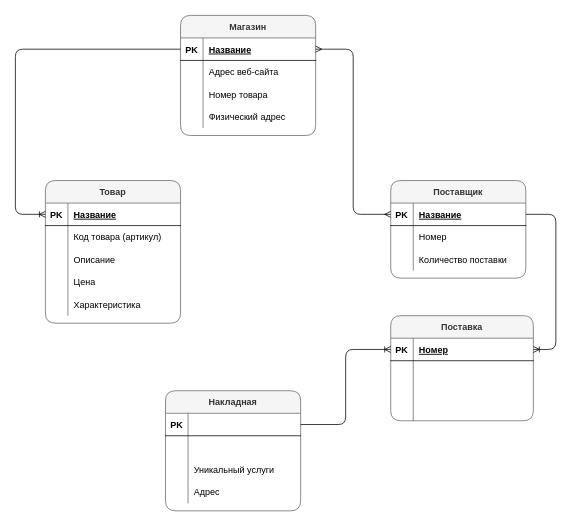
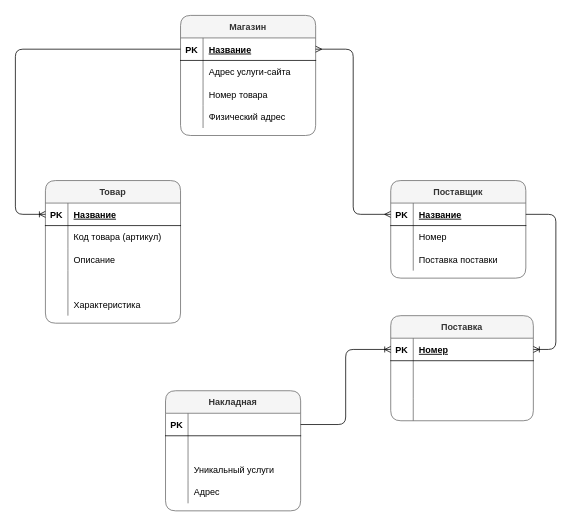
  <mxCell id="0" />
  <mxCell id="1" parent="0" />
  <mxCell id="2" value="Поставщик" style="shape=table;startSize=30;container=1;collapsible=1;childLayout=tableLayout;fixedRows=1;rowLines=0;fontStyle=1;align=center;resizeLast=1;swimlaneFillColor=#ffffff;fillColor=#f5f5f5;strokeColor=#666666;fontColor=#333333;rounded=1;labelBackgroundColor=none;" vertex="1" parent="1"><mxGeometry x="520" y="240" width="180" height="130" as="geometry" /></mxCell>
  <mxCell id="3" value="" style="shape=partialRectangle;collapsible=0;dropTarget=0;pointerEvents=0;fillColor=none;top=0;left=0;bottom=1;right=0;points=[[0,0.5],[1,0.5]];portConstraint=eastwest;" vertex="1" parent="2"><mxGeometry y="30" width="180" height="30" as="geometry" /></mxCell>
  <mxCell id="4" value="PK" style="shape=partialRectangle;connectable=0;fillColor=none;top=0;left=0;bottom=0;right=0;fontStyle=1;overflow=hidden;" vertex="1" parent="3"><mxGeometry width="30" height="30" as="geometry" /></mxCell>
  <mxCell id="5" value="Название" style="shape=partialRectangle;connectable=0;fillColor=none;top=0;left=0;bottom=0;right=0;align=left;spacingLeft=6;fontStyle=5;overflow=hidden;" vertex="1" parent="3"><mxGeometry x="30" width="150" height="30" as="geometry" /></mxCell>
  <mxCell id="6" value="" style="shape=partialRectangle;collapsible=0;dropTarget=0;pointerEvents=0;fillColor=none;top=0;left=0;bottom=0;right=0;points=[[0,0.5],[1,0.5]];portConstraint=eastwest;" vertex="1" parent="2"><mxGeometry y="60" width="180" height="30" as="geometry" /></mxCell>
  <mxCell id="7" value="" style="shape=partialRectangle;connectable=0;fillColor=none;top=0;left=0;bottom=0;right=0;editable=1;overflow=hidden;" vertex="1" parent="6"><mxGeometry width="30" height="30" as="geometry" /></mxCell>
  <mxCell id="8" value="Номер" style="shape=partialRectangle;connectable=0;fillColor=none;top=0;left=0;bottom=0;right=0;align=left;spacingLeft=6;overflow=hidden;" vertex="1" parent="6"><mxGeometry x="30" width="150" height="30" as="geometry" /></mxCell>
  <mxCell id="9" value="" style="shape=partialRectangle;collapsible=0;dropTarget=0;pointerEvents=0;fillColor=none;top=0;left=0;bottom=0;right=0;points=[[0,0.5],[1,0.5]];portConstraint=eastwest;" vertex="1" parent="2"><mxGeometry y="90" width="180" height="30" as="geometry" /></mxCell>
  <mxCell id="10" value="" style="shape=partialRectangle;connectable=0;fillColor=none;top=0;left=0;bottom=0;right=0;editable=1;overflow=hidden;" vertex="1" parent="9"><mxGeometry width="30" height="30" as="geometry" /></mxCell>
- <mxCell id="11" value="Количество поставки" style="shape=partialRectangle;connectable=0;fillColor=none;top=0;left=0;bottom=0;right=0;align=left;spacingLeft=6;overflow=hidden;" vertex="1" parent="9"><mxGeometry x="30" width="150" height="30" as="geometry" /></mxCell>
+ <mxCell id="11" value="Поставка поставки" style="shape=partialRectangle;connectable=0;fillColor=none;top=0;left=0;bottom=0;right=0;align=left;spacingLeft=6;overflow=hidden;" vertex="1" parent="9"><mxGeometry x="30" width="150" height="30" as="geometry" /></mxCell>
  <mxCell id="12" value="Товар" style="shape=table;startSize=30;container=1;collapsible=1;childLayout=tableLayout;fixedRows=1;rowLines=0;fontStyle=1;align=center;resizeLast=1;swimlaneFillColor=#ffffff;rounded=1;fillColor=#f5f5f5;strokeColor=#666666;fontColor=#333333;" vertex="1" parent="1"><mxGeometry x="60" y="240" width="180" height="190" as="geometry" /></mxCell>
  <mxCell id="13" value="" style="shape=partialRectangle;collapsible=0;dropTarget=0;pointerEvents=0;fillColor=none;top=0;left=0;bottom=1;right=0;points=[[0,0.5],[1,0.5]];portConstraint=eastwest;" vertex="1" parent="12"><mxGeometry y="30" width="180" height="30" as="geometry" /></mxCell>
  <mxCell id="14" value="PK" style="shape=partialRectangle;connectable=0;fillColor=none;top=0;left=0;bottom=0;right=0;fontStyle=1;overflow=hidden;" vertex="1" parent="13"><mxGeometry width="30" height="30" as="geometry" /></mxCell>
  <mxCell id="15" value="Название" style="shape=partialRectangle;connectable=0;fillColor=none;top=0;left=0;bottom=0;right=0;align=left;spacingLeft=6;fontStyle=5;overflow=hidden;" vertex="1" parent="13"><mxGeometry x="30" width="150" height="30" as="geometry" /></mxCell>
  <mxCell id="16" value="" style="shape=partialRectangle;collapsible=0;dropTarget=0;pointerEvents=0;fillColor=none;top=0;left=0;bottom=0;right=0;points=[[0,0.5],[1,0.5]];portConstraint=eastwest;" vertex="1" parent="12"><mxGeometry y="60" width="180" height="30" as="geometry" /></mxCell>
  <mxCell id="17" value="" style="shape=partialRectangle;connectable=0;fillColor=none;top=0;left=0;bottom=0;right=0;editable=1;overflow=hidden;" vertex="1" parent="16"><mxGeometry width="30" height="30" as="geometry" /></mxCell>
  <mxCell id="18" value="Код товара (артикул)" style="shape=partialRectangle;connectable=0;fillColor=none;top=0;left=0;bottom=0;right=0;align=left;spacingLeft=6;overflow=hidden;" vertex="1" parent="16"><mxGeometry x="30" width="150" height="30" as="geometry" /></mxCell>
  <mxCell id="19" value="" style="shape=partialRectangle;collapsible=0;dropTarget=0;pointerEvents=0;fillColor=none;top=0;left=0;bottom=0;right=0;points=[[0,0.5],[1,0.5]];portConstraint=eastwest;" vertex="1" parent="12"><mxGeometry y="90" width="180" height="30" as="geometry" /></mxCell>
  <mxCell id="20" value="" style="shape=partialRectangle;connectable=0;fillColor=none;top=0;left=0;bottom=0;right=0;editable=1;overflow=hidden;" vertex="1" parent="19"><mxGeometry width="30" height="30" as="geometry" /></mxCell>
  <mxCell id="21" value="Описание" style="shape=partialRectangle;connectable=0;fillColor=none;top=0;left=0;bottom=0;right=0;align=left;spacingLeft=6;overflow=hidden;" vertex="1" parent="19"><mxGeometry x="30" width="150" height="30" as="geometry" /></mxCell>
  <mxCell id="22" value="" style="shape=partialRectangle;collapsible=0;dropTarget=0;pointerEvents=0;fillColor=none;top=0;left=0;bottom=0;right=0;points=[[0,0.5],[1,0.5]];portConstraint=eastwest;" vertex="1" parent="12"><mxGeometry y="120" width="180" height="30" as="geometry" /></mxCell>
  <mxCell id="23" value="" style="shape=partialRectangle;connectable=0;fillColor=none;top=0;left=0;bottom=0;right=0;editable=1;overflow=hidden;" vertex="1" parent="22"><mxGeometry width="30" height="30" as="geometry" /></mxCell>
- <mxCell id="24" value="Цена" style="shape=partialRectangle;connectable=0;fillColor=none;top=0;left=0;bottom=0;right=0;align=left;spacingLeft=6;overflow=hidden;" vertex="1" parent="22"><mxGeometry x="30" width="150" height="30" as="geometry" /></mxCell>
  <mxCell id="25" value="" style="shape=partialRectangle;collapsible=0;dropTarget=0;pointerEvents=0;fillColor=none;top=0;left=0;bottom=0;right=0;points=[[0,0.5],[1,0.5]];portConstraint=eastwest;" vertex="1" parent="12"><mxGeometry y="150" width="180" height="30" as="geometry" /></mxCell>
  <mxCell id="26" value="" style="shape=partialRectangle;connectable=0;fillColor=none;top=0;left=0;bottom=0;right=0;editable=1;overflow=hidden;" vertex="1" parent="25"><mxGeometry width="30" height="30" as="geometry" /></mxCell>
  <mxCell id="27" value="Характеристика" style="shape=partialRectangle;connectable=0;fillColor=none;top=0;left=0;bottom=0;right=0;align=left;spacingLeft=6;overflow=hidden;" vertex="1" parent="25"><mxGeometry x="30" width="150" height="30" as="geometry" /></mxCell>
  <mxCell id="28" value="Накладная" style="shape=table;startSize=30;container=1;collapsible=1;childLayout=tableLayout;fixedRows=1;rowLines=0;fontStyle=1;align=center;resizeLast=1;swimlaneFillColor=#ffffff;rounded=1;fillColor=#f5f5f5;strokeColor=#666666;fontColor=#333333;" vertex="1" parent="1"><mxGeometry x="220" y="520" width="180" height="160" as="geometry" /></mxCell>
  <mxCell id="29" value="" style="shape=partialRectangle;collapsible=0;dropTarget=0;pointerEvents=0;fillColor=none;top=0;left=0;bottom=1;right=0;points=[[0,0.5],[1,0.5]];portConstraint=eastwest;" vertex="1" parent="28"><mxGeometry y="30" width="180" height="30" as="geometry" /></mxCell>
  <mxCell id="30" value="PK" style="shape=partialRectangle;connectable=0;fillColor=none;top=0;left=0;bottom=0;right=0;fontStyle=1;overflow=hidden;" vertex="1" parent="29"><mxGeometry width="30" height="30" as="geometry" /></mxCell>
  <mxCell id="31" value="" style="shape=partialRectangle;collapsible=0;dropTarget=0;pointerEvents=0;fillColor=none;top=0;left=0;bottom=0;right=0;points=[[0,0.5],[1,0.5]];portConstraint=eastwest;" vertex="1" parent="28"><mxGeometry y="60" width="180" height="30" as="geometry" /></mxCell>
  <mxCell id="32" value="" style="shape=partialRectangle;connectable=0;fillColor=none;top=0;left=0;bottom=0;right=0;editable=1;overflow=hidden;" vertex="1" parent="31"><mxGeometry width="30" height="30" as="geometry" /></mxCell>
  <mxCell id="33" value="" style="shape=partialRectangle;collapsible=0;dropTarget=0;pointerEvents=0;fillColor=none;top=0;left=0;bottom=0;right=0;points=[[0,0.5],[1,0.5]];portConstraint=eastwest;" vertex="1" parent="28"><mxGeometry y="90" width="180" height="30" as="geometry" /></mxCell>
  <mxCell id="34" value="" style="shape=partialRectangle;connectable=0;fillColor=none;top=0;left=0;bottom=0;right=0;editable=1;overflow=hidden;" vertex="1" parent="33"><mxGeometry width="30" height="30" as="geometry" /></mxCell>
  <mxCell id="35" value="Уникальный услуги" style="shape=partialRectangle;connectable=0;fillColor=none;top=0;left=0;bottom=0;right=0;align=left;spacingLeft=6;overflow=hidden;" vertex="1" parent="33"><mxGeometry x="30" width="150" height="30" as="geometry" /></mxCell>
  <mxCell id="36" value="" style="shape=partialRectangle;collapsible=0;dropTarget=0;pointerEvents=0;fillColor=none;top=0;left=0;bottom=0;right=0;points=[[0,0.5],[1,0.5]];portConstraint=eastwest;" vertex="1" parent="28"><mxGeometry y="120" width="180" height="30" as="geometry" /></mxCell>
  <mxCell id="37" value="" style="shape=partialRectangle;connectable=0;fillColor=none;top=0;left=0;bottom=0;right=0;editable=1;overflow=hidden;" vertex="1" parent="36"><mxGeometry width="30" height="30" as="geometry" /></mxCell>
  <mxCell id="38" value="Адрес" style="shape=partialRectangle;connectable=0;fillColor=none;top=0;left=0;bottom=0;right=0;align=left;spacingLeft=6;overflow=hidden;" vertex="1" parent="36"><mxGeometry x="30" width="150" height="30" as="geometry" /></mxCell>
  <mxCell id="39" value="Магазин" style="shape=table;startSize=30;container=1;collapsible=1;childLayout=tableLayout;fixedRows=1;rowLines=0;fontStyle=1;align=center;resizeLast=1;fillColor=#f5f5f5;strokeColor=#666666;labelBackgroundColor=none;labelBorderColor=none;fontColor=#333333;swimlaneFillColor=#ffffff;shadow=0;rounded=1;sketch=0;" vertex="1" parent="1"><mxGeometry x="240" y="20" width="180" height="160" as="geometry" /></mxCell>
  <mxCell id="40" value="" style="shape=partialRectangle;collapsible=0;dropTarget=0;pointerEvents=0;fillColor=none;top=0;left=0;bottom=1;right=0;points=[[0,0.5],[1,0.5]];portConstraint=eastwest;" vertex="1" parent="39"><mxGeometry y="30" width="180" height="30" as="geometry" /></mxCell>
  <mxCell id="41" value="PK" style="shape=partialRectangle;connectable=0;fillColor=none;top=0;left=0;bottom=0;right=0;fontStyle=1;overflow=hidden;" vertex="1" parent="40"><mxGeometry width="30" height="30" as="geometry" /></mxCell>
  <mxCell id="42" value="Название" style="shape=partialRectangle;connectable=0;fillColor=none;top=0;left=0;bottom=0;right=0;align=left;spacingLeft=6;fontStyle=5;overflow=hidden;" vertex="1" parent="40"><mxGeometry x="30" width="150" height="30" as="geometry" /></mxCell>
  <mxCell id="43" value="" style="shape=partialRectangle;collapsible=0;dropTarget=0;pointerEvents=0;fillColor=none;top=0;left=0;bottom=0;right=0;points=[[0,0.5],[1,0.5]];portConstraint=eastwest;" vertex="1" parent="39"><mxGeometry y="60" width="180" height="30" as="geometry" /></mxCell>
  <mxCell id="44" value="" style="shape=partialRectangle;connectable=0;fillColor=none;top=0;left=0;bottom=0;right=0;editable=1;overflow=hidden;" vertex="1" parent="43"><mxGeometry width="30" height="30" as="geometry" /></mxCell>
- <mxCell id="45" value="Адрес веб-сайта" style="shape=partialRectangle;connectable=0;fillColor=none;top=0;left=0;bottom=0;right=0;align=left;spacingLeft=6;overflow=hidden;" vertex="1" parent="43"><mxGeometry x="30" width="150" height="30" as="geometry" /></mxCell>
+ <mxCell id="45" value="Адрес услуги-сайта" style="shape=partialRectangle;connectable=0;fillColor=none;top=0;left=0;bottom=0;right=0;align=left;spacingLeft=6;overflow=hidden;" vertex="1" parent="43"><mxGeometry x="30" width="150" height="30" as="geometry" /></mxCell>
  <mxCell id="46" value="" style="shape=partialRectangle;collapsible=0;dropTarget=0;pointerEvents=0;fillColor=none;top=0;left=0;bottom=0;right=0;points=[[0,0.5],[1,0.5]];portConstraint=eastwest;" vertex="1" parent="39"><mxGeometry y="90" width="180" height="30" as="geometry" /></mxCell>
  <mxCell id="47" value="" style="shape=partialRectangle;connectable=0;fillColor=none;top=0;left=0;bottom=0;right=0;editable=1;overflow=hidden;" vertex="1" parent="46"><mxGeometry width="30" height="30" as="geometry" /></mxCell>
  <mxCell id="48" value="Номер товара" style="shape=partialRectangle;connectable=0;fillColor=none;top=0;left=0;bottom=0;right=0;align=left;spacingLeft=6;overflow=hidden;" vertex="1" parent="46"><mxGeometry x="30" width="150" height="30" as="geometry" /></mxCell>
  <mxCell id="49" value="" style="shape=partialRectangle;collapsible=0;dropTarget=0;pointerEvents=0;fillColor=none;top=0;left=0;bottom=0;right=0;points=[[0,0.5],[1,0.5]];portConstraint=eastwest;" vertex="1" parent="39"><mxGeometry y="120" width="180" height="30" as="geometry" /></mxCell>
  <mxCell id="50" value="" style="shape=partialRectangle;connectable=0;fillColor=none;top=0;left=0;bottom=0;right=0;editable=1;overflow=hidden;" vertex="1" parent="49"><mxGeometry width="30" height="30" as="geometry" /></mxCell>
  <mxCell id="51" value="Физический адрес" style="shape=partialRectangle;connectable=0;fillColor=none;top=0;left=0;bottom=0;right=0;align=left;spacingLeft=6;overflow=hidden;" vertex="1" parent="49"><mxGeometry x="30" width="150" height="30" as="geometry" /></mxCell>
  <mxCell id="52" value="" style="edgeStyle=orthogonalEdgeStyle;fontSize=12;html=1;endArrow=ERoneToMany;entryX=0;entryY=0.5;entryDx=0;entryDy=0;" edge="1" parent="1" target="13"><mxGeometry width="100" height="100" relative="1" as="geometry"><mxPoint x="240" y="65" as="sourcePoint" /><mxPoint x="100" y="90" as="targetPoint" /><Array as="points"><mxPoint x="20" y="65" /><mxPoint x="20" y="285" /></Array></mxGeometry></mxCell>
  <mxCell id="53" value="Поставка" style="shape=table;startSize=30;container=1;collapsible=1;childLayout=tableLayout;fixedRows=1;rowLines=0;fontStyle=1;align=center;resizeLast=1;swimlaneFillColor=#ffffff;rounded=1;fillColor=#f5f5f5;strokeColor=#666666;fontColor=#333333;" vertex="1" parent="1"><mxGeometry x="520" y="420" width="190" height="140" as="geometry" /></mxCell>
  <mxCell id="54" value="" style="shape=partialRectangle;collapsible=0;dropTarget=0;pointerEvents=0;fillColor=none;top=0;left=0;bottom=1;right=0;points=[[0,0.5],[1,0.5]];portConstraint=eastwest;" vertex="1" parent="53"><mxGeometry y="30" width="190" height="30" as="geometry" /></mxCell>
  <mxCell id="55" value="PK" style="shape=partialRectangle;connectable=0;fillColor=none;top=0;left=0;bottom=0;right=0;fontStyle=1;overflow=hidden;" vertex="1" parent="54"><mxGeometry width="30" height="30" as="geometry" /></mxCell>
  <mxCell id="56" value="Номер" style="shape=partialRectangle;connectable=0;fillColor=none;top=0;left=0;bottom=0;right=0;align=left;spacingLeft=6;fontStyle=5;overflow=hidden;" vertex="1" parent="54"><mxGeometry x="30" width="160" height="30" as="geometry" /></mxCell>
  <mxCell id="57" value="" style="shape=partialRectangle;collapsible=0;dropTarget=0;pointerEvents=0;fillColor=none;top=0;left=0;bottom=0;right=0;points=[[0,0.5],[1,0.5]];portConstraint=eastwest;" vertex="1" parent="53"><mxGeometry y="60" width="190" height="30" as="geometry" /></mxCell>
  <mxCell id="58" value="" style="shape=partialRectangle;connectable=0;fillColor=none;top=0;left=0;bottom=0;right=0;editable=1;overflow=hidden;" vertex="1" parent="57"><mxGeometry width="30" height="30" as="geometry" /></mxCell>
  <mxCell id="59" value="" style="shape=partialRectangle;collapsible=0;dropTarget=0;pointerEvents=0;fillColor=none;top=0;left=0;bottom=0;right=0;points=[[0,0.5],[1,0.5]];portConstraint=eastwest;" vertex="1" parent="53"><mxGeometry y="90" width="190" height="20" as="geometry" /></mxCell>
  <mxCell id="60" value="" style="shape=partialRectangle;connectable=0;fillColor=none;top=0;left=0;bottom=0;right=0;editable=1;overflow=hidden;" vertex="1" parent="59"><mxGeometry width="30" height="20" as="geometry" /></mxCell>
  <mxCell id="61" value="" style="shape=partialRectangle;connectable=0;fillColor=none;top=0;left=0;bottom=0;right=0;align=left;spacingLeft=6;overflow=hidden;" vertex="1" parent="59"><mxGeometry x="30" width="160" height="20" as="geometry" /></mxCell>
  <mxCell id="62" value="" style="shape=partialRectangle;collapsible=0;dropTarget=0;pointerEvents=0;fillColor=none;top=0;left=0;bottom=0;right=0;points=[[0,0.5],[1,0.5]];portConstraint=eastwest;" vertex="1" parent="53"><mxGeometry y="110" width="190" height="30" as="geometry" /></mxCell>
  <mxCell id="63" value="" style="shape=partialRectangle;connectable=0;fillColor=none;top=0;left=0;bottom=0;right=0;editable=1;overflow=hidden;" vertex="1" parent="62"><mxGeometry width="30" height="30" as="geometry" /></mxCell>
  <mxCell id="64" value="" style="shape=partialRectangle;connectable=0;fillColor=none;top=0;left=0;bottom=0;right=0;align=left;spacingLeft=6;overflow=hidden;" vertex="1" parent="62"><mxGeometry x="30" width="160" height="30" as="geometry" /></mxCell>
  <mxCell id="65" value="" style="edgeStyle=orthogonalEdgeStyle;fontSize=12;html=1;endArrow=ERmany;startArrow=ERmany;exitX=1;exitY=0.5;exitDx=0;exitDy=0;entryX=0;entryY=0.5;entryDx=0;entryDy=0;" edge="1" parent="1" source="40" target="3"><mxGeometry width="100" height="100" relative="1" as="geometry"><mxPoint x="550" y="150" as="sourcePoint" /><mxPoint x="650" y="50" as="targetPoint" /><Array as="points"><mxPoint x="470" y="65" /><mxPoint x="470" y="285" /></Array></mxGeometry></mxCell>
  <mxCell id="66" value="" style="edgeStyle=entityRelationEdgeStyle;fontSize=12;html=1;endArrow=ERoneToMany;exitX=1;exitY=0.5;exitDx=0;exitDy=0;" edge="1" parent="1" source="3" target="54"><mxGeometry width="100" height="100" relative="1" as="geometry"><mxPoint x="290" y="450" as="sourcePoint" /><mxPoint x="390" y="350" as="targetPoint" /></mxGeometry></mxCell>
  <mxCell id="67" value="" style="edgeStyle=orthogonalEdgeStyle;fontSize=12;html=1;endArrow=ERoneToMany;exitX=1;exitY=0.5;exitDx=0;exitDy=0;entryX=0;entryY=0.5;entryDx=0;entryDy=0;" edge="1" parent="1" source="29" target="54"><mxGeometry width="100" height="100" relative="1" as="geometry"><mxPoint x="490" y="720" as="sourcePoint" /><mxPoint x="590" y="620" as="targetPoint" /></mxGeometry></mxCell>
